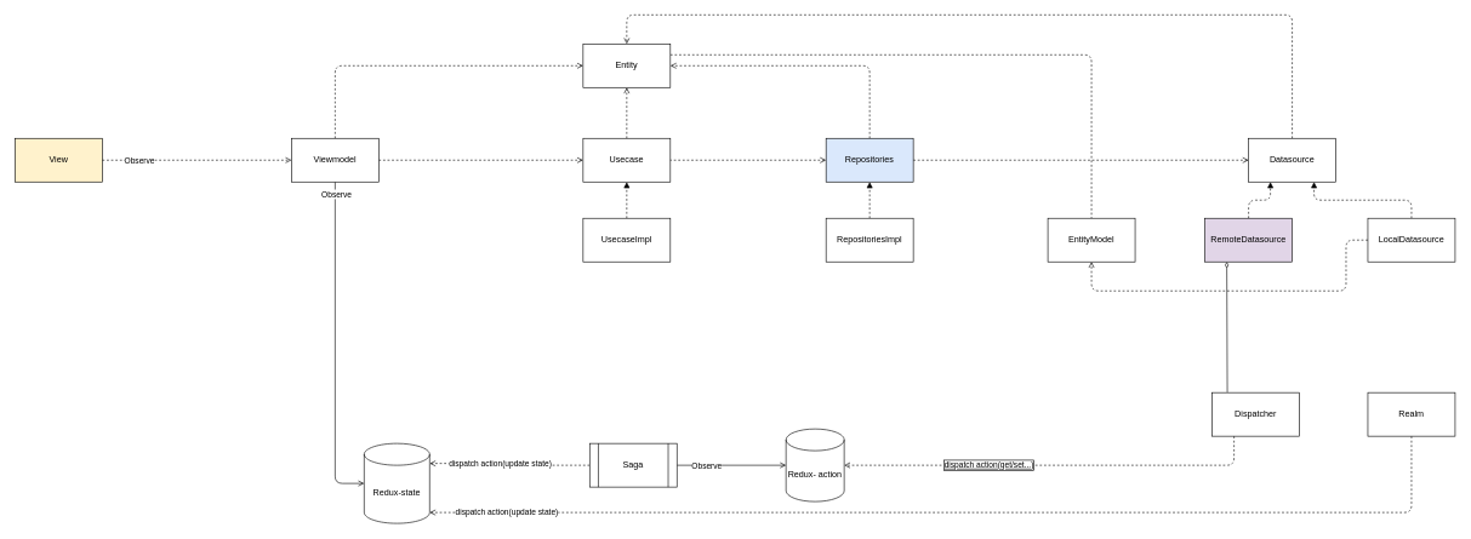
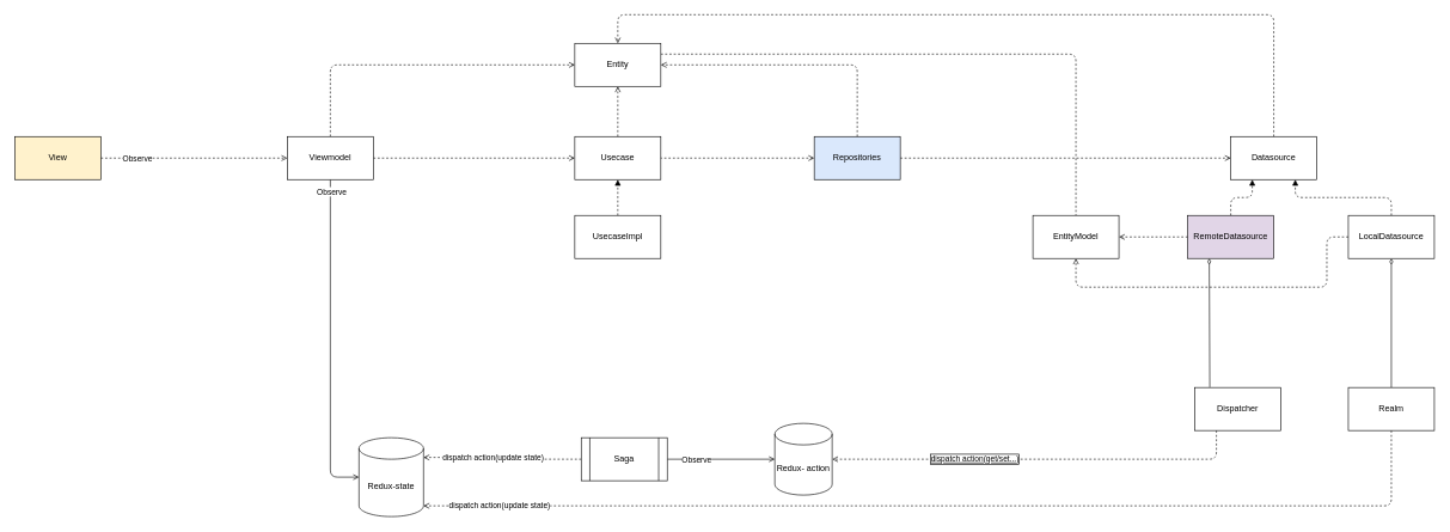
  <mxCell id="0" />
  <mxCell id="1" parent="0" />
  <mxCell id="2" style="edgeStyle=orthogonalEdgeStyle;html=1;exitX=0.5;exitY=0;exitDx=0;exitDy=0;entryX=0.5;entryY=1;entryDx=0;entryDy=0;dashed=1;startArrow=none;startFill=0;endArrow=open;endFill=0;" edge="1" parent="1" source="3" target="23"><mxGeometry relative="1" as="geometry" /></mxCell>
  <mxCell id="3" value="Usecase" style="rounded=0;whiteSpace=wrap;html=1;" vertex="1" parent="1"><mxGeometry x="801" y="190" width="120" height="60" as="geometry" /></mxCell>
  <mxCell id="4" style="edgeStyle=none;html=1;exitX=0;exitY=0.5;exitDx=0;exitDy=0;entryX=1;entryY=0.5;entryDx=0;entryDy=0;dashed=1;startArrow=open;startFill=0;endArrow=none;endFill=0;" edge="1" parent="1" source="7" target="3"><mxGeometry relative="1" as="geometry" /></mxCell>
  <mxCell id="5" style="edgeStyle=none;html=1;exitX=1;exitY=0.5;exitDx=0;exitDy=0;entryX=0;entryY=0.5;entryDx=0;entryDy=0;dashed=1;startArrow=none;startFill=0;endArrow=open;endFill=0;" edge="1" parent="1" source="7" target="9"><mxGeometry relative="1" as="geometry" /></mxCell>
  <mxCell id="6" style="edgeStyle=orthogonalEdgeStyle;html=1;exitX=0.5;exitY=0;exitDx=0;exitDy=0;entryX=1;entryY=0.5;entryDx=0;entryDy=0;dashed=1;startArrow=none;startFill=0;endArrow=open;endFill=0;" edge="1" parent="1" source="7" target="23"><mxGeometry relative="1" as="geometry" /></mxCell>
  <mxCell id="7" value="Repositories" style="rounded=0;whiteSpace=wrap;html=1;fillColor=#dae8fc;" vertex="1" parent="1"><mxGeometry x="1135" y="190" width="120" height="60" as="geometry" /></mxCell>
  <mxCell id="8" style="html=1;exitX=0.5;exitY=0;exitDx=0;exitDy=0;entryX=0.5;entryY=0;entryDx=0;entryDy=0;dashed=1;startArrow=none;startFill=0;endArrow=open;endFill=0;edgeStyle=orthogonalEdgeStyle;" edge="1" parent="1" source="9" target="23"><mxGeometry relative="1" as="geometry"><Array as="points"><mxPoint x="1776" y="20" /><mxPoint x="861" y="20" /></Array></mxGeometry></mxCell>
  <mxCell id="9" value="Datasource" style="rounded=0;whiteSpace=wrap;html=1;" vertex="1" parent="1"><mxGeometry x="1716" y="190" width="120" height="60" as="geometry" /></mxCell>
  <mxCell id="10" style="html=1;exitX=0.5;exitY=0;exitDx=0;exitDy=0;dashed=1;startArrow=none;startFill=0;endArrow=block;endFill=1;edgeStyle=orthogonalEdgeStyle;entryX=0.75;entryY=1;entryDx=0;entryDy=0;" edge="1" parent="1" source="13" target="9"><mxGeometry relative="1" as="geometry"><mxPoint x="1786" y="270" as="targetPoint" /></mxGeometry></mxCell>
+ <mxCell id="11" style="html=1;exitX=0.5;exitY=1;exitDx=0;exitDy=0;entryX=0.5;entryY=0;entryDx=0;entryDy=0;startArrow=diamondThin;startFill=0;endArrow=none;endFill=0;strokeWidth=1;edgeStyle=orthogonalEdgeStyle;" edge="1" parent="1" source="13" target="30"><mxGeometry relative="1" as="geometry" /></mxCell>
  <mxCell id="12" style="html=1;exitX=0;exitY=0.5;exitDx=0;exitDy=0;entryX=0.5;entryY=1;entryDx=0;entryDy=0;dashed=1;labelBorderColor=default;strokeWidth=1;startArrow=none;startFill=0;endArrow=open;endFill=0;edgeStyle=orthogonalEdgeStyle;" edge="1" parent="1" source="13" target="45"><mxGeometry relative="1" as="geometry"><Array as="points"><mxPoint x="1850" y="330" /><mxPoint x="1850" y="400" /><mxPoint x="1500" y="400" /></Array></mxGeometry></mxCell>
  <mxCell id="13" value="LocalDatasource" style="rounded=0;whiteSpace=wrap;html=1;" vertex="1" parent="1"><mxGeometry x="1880" y="300" width="120" height="60" as="geometry" /></mxCell>
  <mxCell id="14" style="edgeStyle=orthogonalEdgeStyle;html=1;exitX=0.5;exitY=0;exitDx=0;exitDy=0;entryX=0.25;entryY=1;entryDx=0;entryDy=0;dashed=1;startArrow=none;startFill=0;endArrow=block;endFill=1;" edge="1" parent="1" source="16" target="9"><mxGeometry relative="1" as="geometry" /></mxCell>
+ <mxCell id="15" style="edgeStyle=orthogonalEdgeStyle;html=1;exitX=0;exitY=0.5;exitDx=0;exitDy=0;entryX=1;entryY=0.5;entryDx=0;entryDy=0;dashed=1;labelBorderColor=default;strokeWidth=1;startArrow=none;startFill=0;endArrow=open;endFill=0;" edge="1" parent="1" source="16" target="45"><mxGeometry relative="1" as="geometry" /></mxCell>
  <mxCell id="16" value="RemoteDatasource" style="rounded=0;whiteSpace=wrap;html=1;fillColor=#e1d5e7;" vertex="1" parent="1"><mxGeometry x="1656" y="300" width="120" height="60" as="geometry" /></mxCell>
  <mxCell id="17" style="edgeStyle=orthogonalEdgeStyle;html=1;exitX=1;exitY=0.5;exitDx=0;exitDy=0;entryX=0;entryY=0.5;entryDx=0;entryDy=0;dashed=1;startArrow=none;startFill=0;endArrow=open;endFill=0;" edge="1" parent="1" source="44" target="3"><mxGeometry relative="1" as="geometry" /></mxCell>
  <mxCell id="18" style="edgeStyle=orthogonalEdgeStyle;html=1;exitX=0.5;exitY=0;exitDx=0;exitDy=0;entryX=0.5;entryY=1;entryDx=0;entryDy=0;dashed=1;startArrow=none;startFill=0;endArrow=block;endFill=1;" edge="1" parent="1" source="19" target="3"><mxGeometry relative="1" as="geometry" /></mxCell>
  <mxCell id="19" value="UsecaseImpl" style="rounded=0;whiteSpace=wrap;html=1;" vertex="1" parent="1"><mxGeometry x="801" y="300" width="120" height="60" as="geometry" /></mxCell>
- <mxCell id="20" style="edgeStyle=orthogonalEdgeStyle;html=1;exitX=0.5;exitY=0;exitDx=0;exitDy=0;entryX=0.5;entryY=1;entryDx=0;entryDy=0;dashed=1;startArrow=none;startFill=0;endArrow=block;endFill=1;" edge="1" parent="1" source="21" target="7"><mxGeometry relative="1" as="geometry" /></mxCell>
- <mxCell id="21" value="RepositoriesImpl" style="rounded=0;whiteSpace=wrap;html=1;" vertex="1" parent="1"><mxGeometry x="1135" y="300" width="120" height="60" as="geometry" /></mxCell>
  <mxCell id="22" style="edgeStyle=orthogonalEdgeStyle;html=1;exitX=1;exitY=0.25;exitDx=0;exitDy=0;entryX=0.5;entryY=0;entryDx=0;entryDy=0;labelBorderColor=default;strokeWidth=1;startArrow=none;startFill=0;endArrow=none;endFill=0;dashed=1;" edge="1" parent="1" source="23" target="45"><mxGeometry relative="1" as="geometry" /></mxCell>
  <mxCell id="23" value="Entity" style="rounded=0;whiteSpace=wrap;html=1;" vertex="1" parent="1"><mxGeometry x="801" y="60" width="120" height="60" as="geometry" /></mxCell>
  <mxCell id="24" style="edgeStyle=orthogonalEdgeStyle;html=1;exitX=0.5;exitY=1;exitDx=0;exitDy=0;entryX=0;entryY=0.5;entryDx=0;entryDy=0;entryPerimeter=0;strokeWidth=1;startArrow=none;startFill=0;endArrow=open;endFill=0;" edge="1" parent="1" source="44" target="34"><mxGeometry relative="1" as="geometry" /></mxCell>
  <mxCell id="25" value="Observe state&lt;br&gt;" style="edgeLabel;html=1;align=center;verticalAlign=middle;resizable=0;points=[];" vertex="1" connectable="0" parent="24"><mxGeometry x="-0.723" y="3" relative="1" as="geometry"><mxPoint y="-79" as="offset" /></mxGeometry></mxCell>
  <mxCell id="26" value="Observe" style="edgeLabel;html=1;align=center;verticalAlign=middle;resizable=0;points=[];" vertex="1" connectable="0" parent="24"><mxGeometry x="-0.93" y="1" relative="1" as="geometry"><mxPoint as="offset" /></mxGeometry></mxCell>
  <mxCell id="27" value="View" style="rounded=0;whiteSpace=wrap;html=1;fillColor=#fff2cc;" vertex="1" parent="1"><mxGeometry x="20" y="190" width="120" height="60" as="geometry" /></mxCell>
  <mxCell id="28" style="html=1;entryX=1;entryY=1;entryDx=0;entryDy=-15;entryPerimeter=0;labelBorderColor=default;strokeWidth=1;startArrow=none;startFill=0;endArrow=open;endFill=0;exitX=0.5;exitY=1;exitDx=0;exitDy=0;edgeStyle=orthogonalEdgeStyle;dashed=1;" edge="1" parent="1" source="30" target="34"><mxGeometry relative="1" as="geometry" /></mxCell>
  <mxCell id="29" value="dispatch action(update state)" style="edgeLabel;html=1;align=center;verticalAlign=middle;resizable=0;points=[];" vertex="1" connectable="0" parent="28"><mxGeometry x="0.942" y="-1" relative="1" as="geometry"><mxPoint x="63" as="offset" /></mxGeometry></mxCell>
  <mxCell id="30" value="Realm" style="rounded=0;whiteSpace=wrap;html=1;" vertex="1" parent="1"><mxGeometry x="1880" y="540" width="120" height="60" as="geometry" /></mxCell>
  <mxCell id="31" style="html=1;entryX=0.173;entryY=-0.009;entryDx=0;entryDy=0;startArrow=diamondThin;startFill=0;endArrow=none;endFill=0;strokeWidth=1;exitX=0.25;exitY=1;exitDx=0;exitDy=0;entryPerimeter=0;" edge="1" parent="1" target="33" source="16"><mxGeometry relative="1" as="geometry"><mxPoint x="2006" y="270" as="sourcePoint" /></mxGeometry></mxCell>
  <mxCell id="32" value="&lt;span style=&quot;font-style: normal; font-weight: 400;&quot;&gt;dispatch action(get/set...)&lt;/span&gt;" style="edgeStyle=orthogonalEdgeStyle;html=1;exitX=0.25;exitY=1;exitDx=0;exitDy=0;entryX=1;entryY=0.5;entryDx=0;entryDy=0;entryPerimeter=0;strokeWidth=1;startArrow=none;startFill=0;endArrow=open;endFill=0;fontStyle=7;labelBorderColor=default;dashed=1;" edge="1" parent="1" source="33" target="40"><mxGeometry x="0.314" relative="1" as="geometry"><mxPoint x="1" as="offset" /></mxGeometry></mxCell>
  <mxCell id="33" value="Dispatcher" style="rounded=0;whiteSpace=wrap;html=1;" vertex="1" parent="1"><mxGeometry x="1666" y="540" width="120" height="60" as="geometry" /></mxCell>
  <mxCell id="34" value="Redux-state" style="shape=cylinder3;whiteSpace=wrap;html=1;boundedLbl=1;backgroundOutline=1;size=15;" vertex="1" parent="1"><mxGeometry x="500" y="610" width="90" height="110" as="geometry" /></mxCell>
  <mxCell id="35" style="edgeStyle=orthogonalEdgeStyle;html=1;entryX=0;entryY=0.5;entryDx=0;entryDy=0;entryPerimeter=0;strokeWidth=1;startArrow=none;startFill=0;endArrow=open;endFill=0;exitX=1;exitY=0.5;exitDx=0;exitDy=0;" edge="1" parent="1" source="39" target="40"><mxGeometry relative="1" as="geometry"><mxPoint x="930" y="638" as="sourcePoint" /></mxGeometry></mxCell>
  <mxCell id="36" value="Observe" style="edgeLabel;html=1;align=center;verticalAlign=middle;resizable=0;points=[];rotation=0;" vertex="1" connectable="0" parent="35"><mxGeometry x="-0.865" y="1" relative="1" as="geometry"><mxPoint x="30" y="1" as="offset" /></mxGeometry></mxCell>
  <mxCell id="37" style="html=1;exitX=0;exitY=0.5;exitDx=0;exitDy=0;entryX=1;entryY=0;entryDx=0;entryDy=27.5;entryPerimeter=0;strokeWidth=1;startArrow=none;startFill=0;endArrow=open;endFill=0;edgeStyle=orthogonalEdgeStyle;dashed=1;" edge="1" parent="1" source="39" target="34"><mxGeometry relative="1" as="geometry" /></mxCell>
  <mxCell id="38" value="dispatch action(update state)" style="edgeLabel;html=1;align=center;verticalAlign=middle;resizable=0;points=[];" vertex="1" connectable="0" parent="37"><mxGeometry x="0.81" y="1" relative="1" as="geometry"><mxPoint x="75" y="-1" as="offset" /></mxGeometry></mxCell>
  <mxCell id="39" value="Saga" style="shape=process;whiteSpace=wrap;html=1;backgroundOutline=1;" vertex="1" parent="1"><mxGeometry x="810" y="610" width="120" height="60" as="geometry" /></mxCell>
  <mxCell id="40" value="Redux- action" style="shape=cylinder3;whiteSpace=wrap;html=1;boundedLbl=1;backgroundOutline=1;size=15;" vertex="1" parent="1"><mxGeometry x="1080" y="590" width="80" height="100" as="geometry" /></mxCell>
  <mxCell id="41" style="html=1;exitX=0.5;exitY=0;exitDx=0;exitDy=0;dashed=1;startArrow=none;startFill=0;endArrow=open;endFill=0;entryX=0;entryY=0.5;entryDx=0;entryDy=0;edgeStyle=orthogonalEdgeStyle;" edge="1" parent="1" source="44" target="23"><mxGeometry relative="1" as="geometry"><mxPoint x="871" y="200" as="sourcePoint" /><mxPoint x="1030" y="140" as="targetPoint" /></mxGeometry></mxCell>
  <mxCell id="42" value="" style="edgeStyle=orthogonalEdgeStyle;html=1;exitX=1;exitY=0.5;exitDx=0;exitDy=0;dashed=1;startArrow=none;startFill=0;endArrow=open;endFill=0;" edge="1" parent="1" source="27" target="44"><mxGeometry relative="1" as="geometry"><mxPoint x="590" y="220" as="targetPoint" /><mxPoint x="340" y="220" as="sourcePoint" /></mxGeometry></mxCell>
  <mxCell id="43" value="Observe" style="edgeLabel;html=1;align=center;verticalAlign=middle;resizable=0;points=[];" vertex="1" connectable="0" parent="42"><mxGeometry x="-0.773" y="-3" relative="1" as="geometry"><mxPoint x="20" y="-3" as="offset" /></mxGeometry></mxCell>
  <mxCell id="44" value="Viewmodel" style="rounded=0;whiteSpace=wrap;html=1;" vertex="1" parent="1"><mxGeometry x="400" y="190" width="120" height="60" as="geometry" /></mxCell>
  <mxCell id="45" value="EntityModel" style="rounded=0;whiteSpace=wrap;html=1;" vertex="1" parent="1"><mxGeometry x="1440" y="300" width="120" height="60" as="geometry" /></mxCell>
